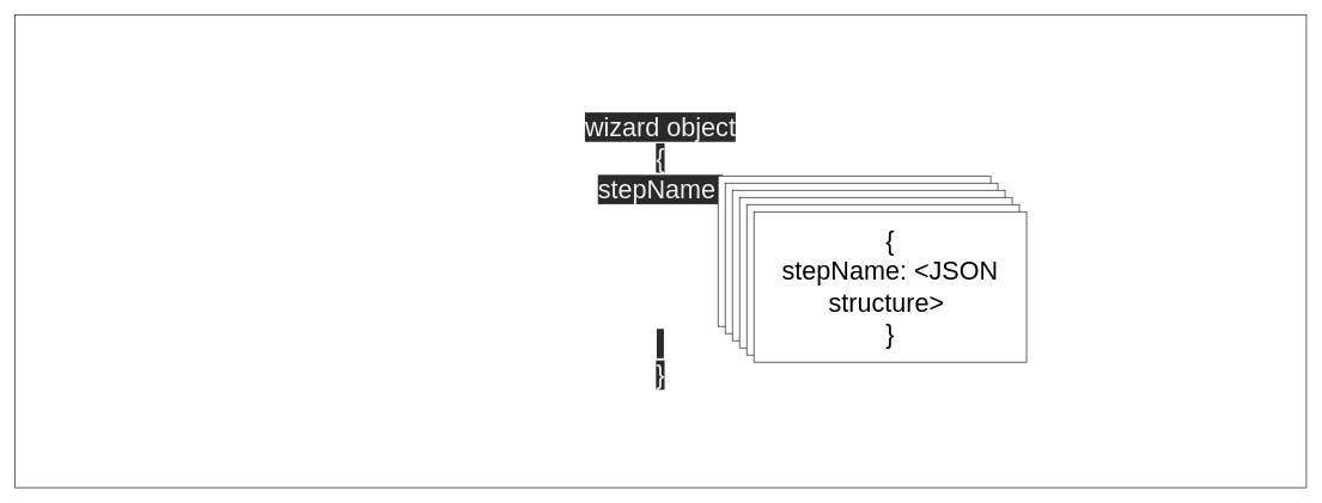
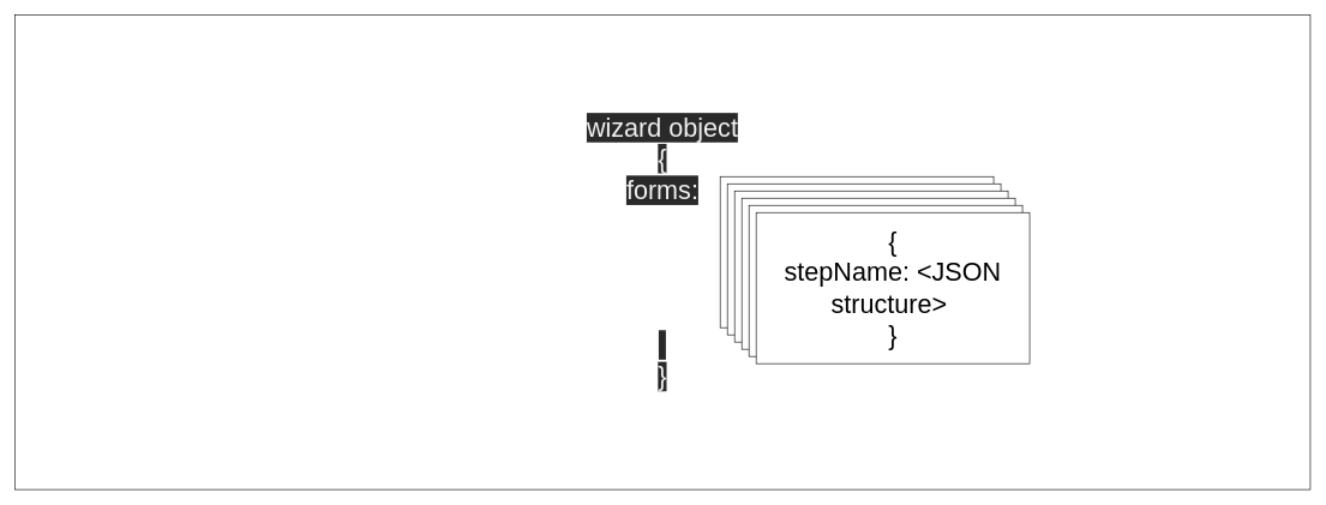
  <mxCell id="0" />
  <mxCell id="1" parent="0" />
- <mxCell id="2" value="&lt;span style=&quot;color: rgb(240 , 240 , 240) ; font-family: &amp;#34;helvetica&amp;#34; ; font-size: 36px ; font-style: normal ; font-weight: 400 ; letter-spacing: normal ; text-align: center ; text-indent: 0px ; text-transform: none ; word-spacing: 0px ; background-color: rgb(42 , 42 , 42) ; display: inline ; float: none&quot;&gt;wizard object&lt;/span&gt;&lt;br style=&quot;color: rgb(240 , 240 , 240) ; font-family: &amp;#34;helvetica&amp;#34; ; font-size: 36px ; font-style: normal ; font-weight: 400 ; letter-spacing: normal ; text-align: center ; text-indent: 0px ; text-transform: none ; word-spacing: 0px ; background-color: rgb(42 , 42 , 42)&quot;&gt;&lt;span style=&quot;color: rgb(240 , 240 , 240) ; font-family: &amp;#34;helvetica&amp;#34; ; font-size: 36px ; font-style: normal ; font-weight: 400 ; letter-spacing: normal ; text-align: center ; text-indent: 0px ; text-transform: none ; word-spacing: 0px ; background-color: rgb(42 , 42 , 42) ; display: inline ; float: none&quot;&gt;{&lt;/span&gt;&lt;br style=&quot;color: rgb(240 , 240 , 240) ; font-family: &amp;#34;helvetica&amp;#34; ; font-size: 36px ; font-style: normal ; font-weight: 400 ; letter-spacing: normal ; text-align: center ; text-indent: 0px ; text-transform: none ; word-spacing: 0px ; background-color: rgb(42 , 42 , 42)&quot;&gt;&lt;span style=&quot;color: rgb(240 , 240 , 240) ; font-family: &amp;#34;helvetica&amp;#34; ; font-size: 36px ; font-style: normal ; font-weight: 400 ; letter-spacing: normal ; text-align: center ; text-indent: 0px ; text-transform: none ; word-spacing: 0px ; background-color: rgb(42 , 42 , 42) ; display: inline ; float: none&quot;&gt;stepName:&lt;br&gt;&lt;br&gt;&lt;br&gt;&lt;br&gt;&lt;br&gt;&amp;nbsp;&lt;/span&gt;&lt;br style=&quot;color: rgb(240 , 240 , 240) ; font-family: &amp;#34;helvetica&amp;#34; ; font-size: 36px ; font-style: normal ; font-weight: 400 ; letter-spacing: normal ; text-align: center ; text-indent: 0px ; text-transform: none ; word-spacing: 0px ; background-color: rgb(42 , 42 , 42)&quot;&gt;&lt;span style=&quot;color: rgb(240 , 240 , 240) ; font-family: &amp;#34;helvetica&amp;#34; ; font-size: 36px ; font-style: normal ; font-weight: 400 ; letter-spacing: normal ; text-align: center ; text-indent: 0px ; text-transform: none ; word-spacing: 0px ; background-color: rgb(42 , 42 , 42) ; display: inline ; float: none&quot;&gt;}&lt;/span&gt;" style="whiteSpace=wrap;html=1;fontSize=36;" vertex="1" parent="1"><mxGeometry x="20" y="20" width="1800" height="660" as="geometry" /></mxCell>
+ <mxCell id="2" value="&lt;span style=&quot;color: rgb(240 , 240 , 240) ; font-family: &amp;#34;helvetica&amp;#34; ; font-size: 36px ; font-style: normal ; font-weight: 400 ; letter-spacing: normal ; text-align: center ; text-indent: 0px ; text-transform: none ; word-spacing: 0px ; background-color: rgb(42 , 42 , 42) ; display: inline ; float: none&quot;&gt;wizard object&lt;/span&gt;&lt;br style=&quot;color: rgb(240 , 240 , 240) ; font-family: &amp;#34;helvetica&amp;#34; ; font-size: 36px ; font-style: normal ; font-weight: 400 ; letter-spacing: normal ; text-align: center ; text-indent: 0px ; text-transform: none ; word-spacing: 0px ; background-color: rgb(42 , 42 , 42)&quot;&gt;&lt;span style=&quot;color: rgb(240 , 240 , 240) ; font-family: &amp;#34;helvetica&amp;#34; ; font-size: 36px ; font-style: normal ; font-weight: 400 ; letter-spacing: normal ; text-align: center ; text-indent: 0px ; text-transform: none ; word-spacing: 0px ; background-color: rgb(42 , 42 , 42) ; display: inline ; float: none&quot;&gt;{&lt;/span&gt;&lt;br style=&quot;color: rgb(240 , 240 , 240) ; font-family: &amp;#34;helvetica&amp;#34; ; font-size: 36px ; font-style: normal ; font-weight: 400 ; letter-spacing: normal ; text-align: center ; text-indent: 0px ; text-transform: none ; word-spacing: 0px ; background-color: rgb(42 , 42 , 42)&quot;&gt;&lt;span style=&quot;color: rgb(240 , 240 , 240) ; font-family: &amp;#34;helvetica&amp;#34; ; font-size: 36px ; font-style: normal ; font-weight: 400 ; letter-spacing: normal ; text-align: center ; text-indent: 0px ; text-transform: none ; word-spacing: 0px ; background-color: rgb(42 , 42 , 42) ; display: inline ; float: none&quot;&gt;forms:&lt;br&gt;&lt;br&gt;&lt;br&gt;&lt;br&gt;&lt;br&gt;&amp;nbsp;&lt;/span&gt;&lt;br style=&quot;color: rgb(240 , 240 , 240) ; font-family: &amp;#34;helvetica&amp;#34; ; font-size: 36px ; font-style: normal ; font-weight: 400 ; letter-spacing: normal ; text-align: center ; text-indent: 0px ; text-transform: none ; word-spacing: 0px ; background-color: rgb(42 , 42 , 42)&quot;&gt;&lt;span style=&quot;color: rgb(240 , 240 , 240) ; font-family: &amp;#34;helvetica&amp;#34; ; font-size: 36px ; font-style: normal ; font-weight: 400 ; letter-spacing: normal ; text-align: center ; text-indent: 0px ; text-transform: none ; word-spacing: 0px ; background-color: rgb(42 , 42 , 42) ; display: inline ; float: none&quot;&gt;}&lt;/span&gt;" style="whiteSpace=wrap;html=1;fontSize=36;" vertex="1" parent="1"><mxGeometry x="20" y="20" width="1800" height="660" as="geometry" /></mxCell>
  <mxCell id="3" value="{&lt;br&gt;stepName: &amp;lt;JSON structure&amp;gt;&amp;nbsp;&lt;br&gt;}" style="whiteSpace=wrap;html=1;fontSize=36;" vertex="1" parent="1"><mxGeometry x="1000" y="245" width="380" height="210" as="geometry" /></mxCell>
  <mxCell id="4" value="{&lt;br&gt;stepName: &amp;lt;JSON structure&amp;gt;&amp;nbsp;&lt;br&gt;}" style="whiteSpace=wrap;html=1;fontSize=36;" vertex="1" parent="1"><mxGeometry x="1010" y="255" width="380" height="210" as="geometry" /></mxCell>
  <mxCell id="5" value="{&lt;br&gt;stepName: &amp;lt;JSON structure&amp;gt;&amp;nbsp;&lt;br&gt;}" style="whiteSpace=wrap;html=1;fontSize=36;" vertex="1" parent="1"><mxGeometry x="1020" y="265" width="380" height="210" as="geometry" /></mxCell>
  <mxCell id="6" value="{&lt;br&gt;stepName: &amp;lt;JSON structure&amp;gt;&amp;nbsp;&lt;br&gt;}" style="whiteSpace=wrap;html=1;fontSize=36;" vertex="1" parent="1"><mxGeometry x="1030" y="275" width="380" height="210" as="geometry" /></mxCell>
  <mxCell id="7" value="{&lt;br&gt;stepName: &amp;lt;JSON structure&amp;gt;&amp;nbsp;&lt;br&gt;}" style="whiteSpace=wrap;html=1;fontSize=36;" vertex="1" parent="1"><mxGeometry x="1040" y="285" width="380" height="210" as="geometry" /></mxCell>
  <mxCell id="8" value="{&lt;br&gt;stepName: &amp;lt;JSON structure&amp;gt;&amp;nbsp;&lt;br&gt;}" style="whiteSpace=wrap;html=1;fontSize=36;" vertex="1" parent="1"><mxGeometry x="1050" y="295" width="380" height="210" as="geometry" /></mxCell>
